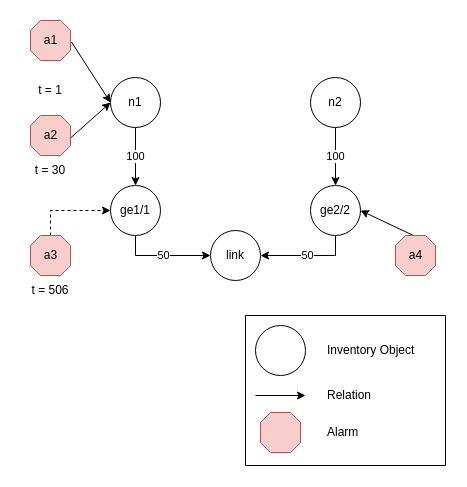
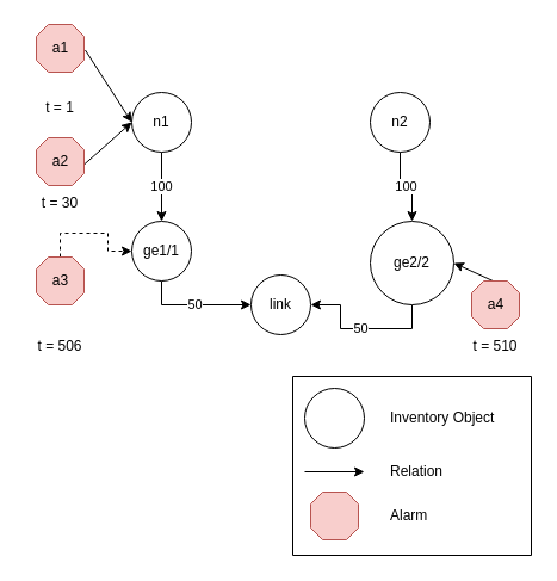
  <mxCell id="0" />
  <mxCell id="1" parent="0" />
  <mxCell id="2" style="rounded=0;orthogonalLoop=1;jettySize=auto;html=1;exitX=1.025;exitY=0.538;exitDx=0;exitDy=0;entryX=0;entryY=0.5;entryDx=0;entryDy=0;exitPerimeter=0;" edge="1" parent="1" source="22" target="5"><mxGeometry relative="1" as="geometry" /></mxCell>
  <mxCell id="3" style="edgeStyle=none;rounded=0;orthogonalLoop=1;jettySize=auto;html=1;exitX=1;exitY=0.563;exitDx=0;exitDy=0;entryX=0;entryY=0.5;entryDx=0;entryDy=0;exitPerimeter=0;" edge="1" parent="1" source="23" target="5"><mxGeometry relative="1" as="geometry" /></mxCell>
  <mxCell id="4" value="100" style="edgeStyle=none;rounded=0;orthogonalLoop=1;jettySize=auto;html=1;exitX=0.5;exitY=1;exitDx=0;exitDy=0;entryX=0.5;entryY=0;entryDx=0;entryDy=0;" edge="1" parent="1" source="5" target="8"><mxGeometry relative="1" as="geometry" /></mxCell>
  <mxCell id="5" value="n1" style="ellipse;whiteSpace=wrap;html=1;aspect=fixed;" parent="1" vertex="1"><mxGeometry x="110" y="77" width="50" height="50" as="geometry" /></mxCell>
  <mxCell id="6" style="edgeStyle=orthogonalEdgeStyle;rounded=0;orthogonalLoop=1;jettySize=auto;html=1;exitX=0.5;exitY=0;exitDx=0;exitDy=0;entryX=0;entryY=0.5;entryDx=0;entryDy=0;exitPerimeter=0;dashed=1;" edge="1" parent="1" source="24" target="8"><mxGeometry relative="1" as="geometry" /></mxCell>
  <mxCell id="7" value="50" style="edgeStyle=orthogonalEdgeStyle;rounded=0;orthogonalLoop=1;jettySize=auto;html=1;exitX=0.5;exitY=1;exitDx=0;exitDy=0;entryX=0;entryY=0.5;entryDx=0;entryDy=0;" edge="1" parent="1" source="8" target="14"><mxGeometry relative="1" as="geometry" /></mxCell>
  <mxCell id="8" value="ge1/1" style="ellipse;whiteSpace=wrap;html=1;aspect=fixed;" parent="1" vertex="1"><mxGeometry x="110" y="185" width="50" height="50" as="geometry" /></mxCell>
  <mxCell id="9" value="50" style="edgeStyle=orthogonalEdgeStyle;rounded=0;orthogonalLoop=1;jettySize=auto;html=1;exitX=0.5;exitY=1;exitDx=0;exitDy=0;entryX=1;entryY=0.5;entryDx=0;entryDy=0;" edge="1" parent="1" source="11" target="14"><mxGeometry relative="1" as="geometry" /></mxCell>
  <mxCell id="10" style="rounded=0;orthogonalLoop=1;jettySize=auto;html=1;exitX=0.475;exitY=0.013;exitDx=0;exitDy=0;entryX=1;entryY=0.5;entryDx=0;entryDy=0;exitPerimeter=0;" edge="1" parent="1" source="25" target="11"><mxGeometry relative="1" as="geometry" /></mxCell>
- <mxCell id="11" value="ge2/2" style="ellipse;whiteSpace=wrap;html=1;aspect=fixed;" parent="1" vertex="1"><mxGeometry x="310" y="185" width="50" height="50" as="geometry" /></mxCell>
+ <mxCell id="11" value="ge2/2" style="ellipse;whiteSpace=wrap;html=1;aspect=fixed;" parent="1" vertex="1"><mxGeometry x="310" y="185" width="70" height="70" as="geometry" /></mxCell>
  <mxCell id="12" value="100" style="edgeStyle=orthogonalEdgeStyle;rounded=0;orthogonalLoop=1;jettySize=auto;html=1;exitX=0.5;exitY=1;exitDx=0;exitDy=0;" edge="1" parent="1" source="13" target="11"><mxGeometry relative="1" as="geometry" /></mxCell>
  <mxCell id="13" value="n2" style="ellipse;whiteSpace=wrap;html=1;aspect=fixed;" parent="1" vertex="1"><mxGeometry x="310" y="77" width="50" height="50" as="geometry" /></mxCell>
  <mxCell id="14" value="link" style="ellipse;whiteSpace=wrap;html=1;aspect=fixed;" parent="1" vertex="1"><mxGeometry x="210" y="230" width="50" height="50" as="geometry" /></mxCell>
  <mxCell id="15" value="" style="swimlane;startSize=0;" parent="1" vertex="1"><mxGeometry x="245" y="315" width="200" height="150" as="geometry"><mxRectangle x="410" y="320" width="50" height="40" as="alternateBounds" /></mxGeometry></mxCell>
  <mxCell id="16" value="" style="ellipse;whiteSpace=wrap;html=1;aspect=fixed;" parent="15" vertex="1"><mxGeometry x="10" y="10" width="50" height="50" as="geometry" /></mxCell>
  <mxCell id="17" value="Inventory Object" style="text;html=1;strokeColor=none;fillColor=none;align=left;verticalAlign=middle;whiteSpace=wrap;rounded=0;" parent="15" vertex="1"><mxGeometry x="80" y="20" width="100" height="30" as="geometry" /></mxCell>
  <mxCell id="18" value="" style="endArrow=classic;html=1;rounded=0;elbow=vertical;" parent="15" edge="1"><mxGeometry width="50" height="50" relative="1" as="geometry"><mxPoint x="10" y="80" as="sourcePoint" /><mxPoint x="60" y="80" as="targetPoint" /></mxGeometry></mxCell>
  <mxCell id="19" value="Relation" style="text;html=1;strokeColor=none;fillColor=none;align=left;verticalAlign=middle;whiteSpace=wrap;rounded=0;" parent="15" vertex="1"><mxGeometry x="80" y="65" width="100" height="30" as="geometry" /></mxCell>
  <mxCell id="20" value="" style="verticalLabelPosition=middle;verticalAlign=middle;html=1;shape=mxgraph.basic.polygon;polyCoords=[[0.25,0],[0.75,0],[1,0.25],[1,0.75],[0.75,1],[0.25,1],[0,0.75],[0,0.25]];polyline=0;labelPosition=center;align=center;fillColor=#f8cecc;strokeColor=#b85450;aspect=fixed;" parent="15" vertex="1"><mxGeometry x="15" y="97" width="40" height="40" as="geometry" /></mxCell>
  <mxCell id="21" value="Alarm" style="text;html=1;strokeColor=none;fillColor=none;align=left;verticalAlign=middle;whiteSpace=wrap;rounded=0;" parent="15" vertex="1"><mxGeometry x="80" y="102" width="100" height="30" as="geometry" /></mxCell>
  <mxCell id="22" value="a1&lt;br&gt;" style="verticalLabelPosition=middle;verticalAlign=middle;html=1;shape=mxgraph.basic.polygon;polyCoords=[[0.25,0],[0.75,0],[1,0.25],[1,0.75],[0.75,1],[0.25,1],[0,0.75],[0,0.25]];polyline=0;labelPosition=center;align=center;fillColor=#f8cecc;strokeColor=#b85450;aspect=fixed;" parent="1" vertex="1"><mxGeometry x="30" y="20" width="40" height="40" as="geometry" /></mxCell>
  <mxCell id="23" value="a2" style="verticalLabelPosition=middle;verticalAlign=middle;html=1;shape=mxgraph.basic.polygon;polyCoords=[[0.25,0],[0.75,0],[1,0.25],[1,0.75],[0.75,1],[0.25,1],[0,0.75],[0,0.25]];polyline=0;labelPosition=center;align=center;fillColor=#f8cecc;strokeColor=#b85450;aspect=fixed;" parent="1" vertex="1"><mxGeometry x="30" y="115" width="40" height="40" as="geometry" /></mxCell>
- <mxCell id="24" value="a3" style="verticalLabelPosition=middle;verticalAlign=middle;html=1;shape=mxgraph.basic.polygon;polyCoords=[[0.25,0],[0.75,0],[1,0.25],[1,0.75],[0.75,1],[0.25,1],[0,0.75],[0,0.25]];polyline=0;labelPosition=center;align=center;fillColor=#f8cecc;strokeColor=#b85450;aspect=fixed;" parent="1" vertex="1"><mxGeometry x="30" y="235" width="40" height="40" as="geometry" /></mxCell>
+ <mxCell id="24" value="a3" style="verticalLabelPosition=middle;verticalAlign=middle;html=1;shape=mxgraph.basic.polygon;polyCoords=[[0.25,0],[0.75,0],[1,0.25],[1,0.75],[0.75,1],[0.25,1],[0,0.75],[0,0.25]];polyline=0;labelPosition=center;align=center;fillColor=#f8cecc;strokeColor=#b85450;aspect=fixed;" parent="1" vertex="1"><mxGeometry x="30" y="215" width="40" height="40" as="geometry" /></mxCell>
  <mxCell id="25" value="a4" style="verticalLabelPosition=middle;verticalAlign=middle;html=1;shape=mxgraph.basic.polygon;polyCoords=[[0.25,0],[0.75,0],[1,0.25],[1,0.75],[0.75,1],[0.25,1],[0,0.75],[0,0.25]];polyline=0;labelPosition=center;align=center;fillColor=#f8cecc;strokeColor=#b85450;aspect=fixed;" parent="1" vertex="1"><mxGeometry x="395" y="235" width="40" height="40" as="geometry" /></mxCell>
  <mxCell id="26" value="t = 1" style="text;html=1;strokeColor=none;fillColor=none;align=center;verticalAlign=middle;whiteSpace=wrap;rounded=0;" vertex="1" parent="1"><mxGeometry x="20" y="75" width="60" height="30" as="geometry" /></mxCell>
  <mxCell id="27" value="t = 30" style="text;html=1;strokeColor=none;fillColor=none;align=center;verticalAlign=middle;whiteSpace=wrap;rounded=0;" vertex="1" parent="1"><mxGeometry x="20" y="155" width="60" height="30" as="geometry" /></mxCell>
  <mxCell id="28" value="t = 506" style="text;html=1;strokeColor=none;fillColor=none;align=center;verticalAlign=middle;whiteSpace=wrap;rounded=0;" vertex="1" parent="1"><mxGeometry x="20" y="275" width="60" height="30" as="geometry" /></mxCell>
+ <mxCell id="29" value="t = 510" style="text;html=1;strokeColor=none;fillColor=none;align=center;verticalAlign=middle;whiteSpace=wrap;rounded=0;" vertex="1" parent="1"><mxGeometry x="385" y="275" width="60" height="30" as="geometry" /></mxCell>
